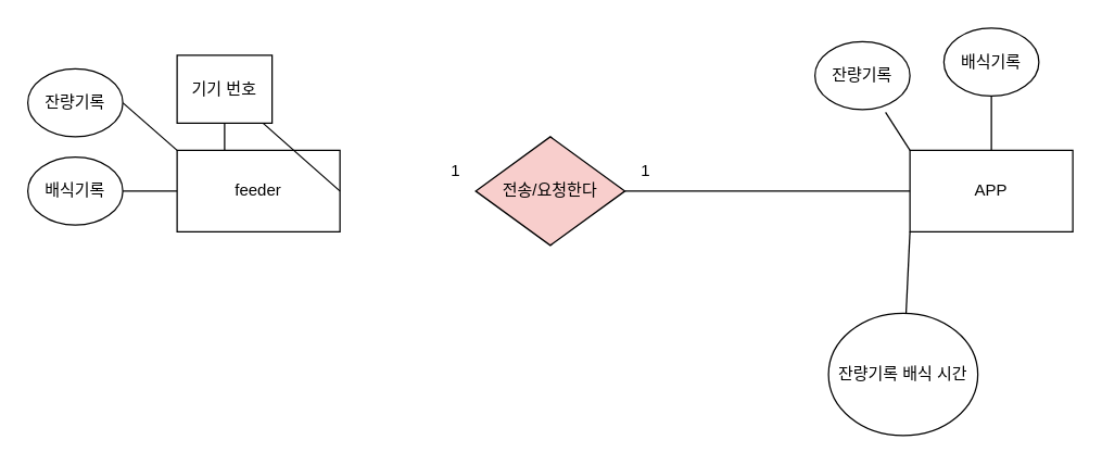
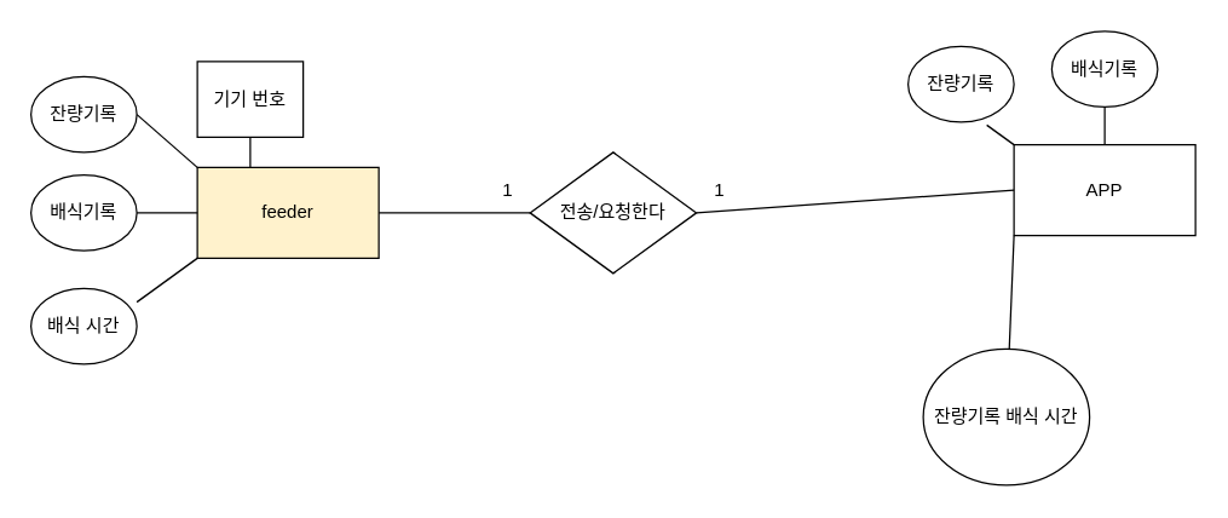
  <mxCell id="0" />
  <mxCell id="1" parent="0" />
- <mxCell id="2" value="APP" style="rounded=0;whiteSpace=wrap;html=1;" vertex="1" parent="1"><mxGeometry x="670" y="110" width="120" height="60" as="geometry" /></mxCell>
- <mxCell id="3" value="feeder" style="rounded=0;whiteSpace=wrap;html=1;" vertex="1" parent="1"><mxGeometry x="130" y="110" width="120" height="60" as="geometry" /></mxCell>
+ <mxCell id="2" value="APP" style="rounded=0;whiteSpace=wrap;html=1;" vertex="1" parent="1"><mxGeometry x="670" y="95" width="120" height="60" as="geometry" /></mxCell>
+ <mxCell id="3" value="feeder" style="rounded=0;whiteSpace=wrap;html=1;fillColor=#fff2cc;" vertex="1" parent="1"><mxGeometry x="130" y="110" width="120" height="60" as="geometry" /></mxCell>
  <mxCell id="4" value="배식기록" style="ellipse;whiteSpace=wrap;html=1;" vertex="1" parent="1"><mxGeometry x="695" y="20" width="70" height="50" as="geometry" /></mxCell>
  <mxCell id="5" value="잔량기록" style="ellipse;whiteSpace=wrap;html=1;" vertex="1" parent="1"><mxGeometry x="600" y="30" width="70" height="50" as="geometry" /></mxCell>
  <mxCell id="6" value="" style="endArrow=none;html=1;rounded=0;entryX=0.5;entryY=1;entryDx=0;entryDy=0;" edge="1" parent="1" source="2" target="4"><mxGeometry width="50" height="50" relative="1" as="geometry"><mxPoint x="200" y="230" as="sourcePoint" /><mxPoint x="250" y="180" as="targetPoint" /></mxGeometry></mxCell>
- <mxCell id="7" value="전송/요청한다" style="rhombus;whiteSpace=wrap;html=1;fillColor=#f8cecc;" vertex="1" parent="1"><mxGeometry x="350" y="100" width="110" height="80" as="geometry" /></mxCell>
+ <mxCell id="7" value="전송/요청한다" style="rhombus;whiteSpace=wrap;html=1;" vertex="1" parent="1"><mxGeometry x="350" y="100" width="110" height="80" as="geometry" /></mxCell>
  <mxCell id="8" value="" style="endArrow=none;html=1;rounded=0;entryX=0;entryY=0.5;entryDx=0;entryDy=0;exitX=1;exitY=0.5;exitDx=0;exitDy=0;" edge="1" parent="1" source="7" target="2"><mxGeometry width="50" height="50" relative="1" as="geometry"><mxPoint x="160" y="120" as="sourcePoint" /><mxPoint x="178" y="60" as="targetPoint" /></mxGeometry></mxCell>
  <mxCell id="9" value="1" style="text;html=1;align=center;verticalAlign=middle;resizable=0;points=[];autosize=1;strokeColor=none;fillColor=none;" vertex="1" parent="1"><mxGeometry x="320" y="110" width="30" height="30" as="geometry" /></mxCell>
  <mxCell id="10" value="1" style="text;html=1;align=center;verticalAlign=middle;resizable=0;points=[];autosize=1;strokeColor=none;fillColor=none;" vertex="1" parent="1"><mxGeometry x="460" y="110" width="30" height="30" as="geometry" /></mxCell>
- <mxCell id="11" value="" style="endArrow=none;html=1;rounded=0;exitX=1;exitY=0.5;exitDx=0;exitDy=0;" edge="1" parent="1" source="3" target="17"><mxGeometry width="50" height="50" relative="1" as="geometry"><mxPoint x="580" y="230" as="sourcePoint" /><mxPoint x="630" y="180" as="targetPoint" /></mxGeometry></mxCell>
+ <mxCell id="11" value="" style="endArrow=none;html=1;rounded=0;exitX=1;exitY=0.5;exitDx=0;exitDy=0;entryX=0;entryY=0.5;entryDx=0;entryDy=0;" edge="1" parent="1" source="3" target="7"><mxGeometry width="50" height="50" relative="1" as="geometry"><mxPoint x="580" y="230" as="sourcePoint" /><mxPoint x="630" y="180" as="targetPoint" /></mxGeometry></mxCell>
  <mxCell id="12" value="" style="endArrow=none;html=1;rounded=0;entryX=0;entryY=0;entryDx=0;entryDy=0;exitX=0.743;exitY=1.04;exitDx=0;exitDy=0;exitPerimeter=0;" edge="1" parent="1" source="5" target="2"><mxGeometry width="50" height="50" relative="1" as="geometry"><mxPoint x="640" y="70" as="sourcePoint" /><mxPoint x="740" y="80" as="targetPoint" /></mxGeometry></mxCell>
  <mxCell id="13" value="배식기록" style="ellipse;whiteSpace=wrap;html=1;" vertex="1" parent="1"><mxGeometry x="20" y="115" width="70" height="50" as="geometry" /></mxCell>
  <mxCell id="14" value="" style="endArrow=none;html=1;rounded=0;exitX=0;exitY=0.5;exitDx=0;exitDy=0;" edge="1" parent="1" source="3" target="13"><mxGeometry width="50" height="50" relative="1" as="geometry"><mxPoint x="580" y="230" as="sourcePoint" /><mxPoint x="630" y="180" as="targetPoint" /></mxGeometry></mxCell>
  <mxCell id="15" value="잔량기록" style="ellipse;whiteSpace=wrap;html=1;" vertex="1" parent="1"><mxGeometry x="20" y="50" width="70" height="50" as="geometry" /></mxCell>
  <mxCell id="16" value="" style="endArrow=none;html=1;rounded=0;exitX=0;exitY=0;exitDx=0;exitDy=0;entryX=1;entryY=0.5;entryDx=0;entryDy=0;" edge="1" parent="1" source="3" target="15"><mxGeometry width="50" height="50" relative="1" as="geometry"><mxPoint x="140" y="150" as="sourcePoint" /><mxPoint x="100" y="150" as="targetPoint" /></mxGeometry></mxCell>
  <mxCell id="17" value="기기 번호" style="whiteSpace=wrap;html=1;rounded=0;" vertex="1" parent="1"><mxGeometry x="130" y="40" width="70" height="50" as="geometry" /></mxCell>
  <mxCell id="18" value="" style="endArrow=none;html=1;rounded=0;entryX=0.5;entryY=1;entryDx=0;entryDy=0;" edge="1" parent="1" target="17"><mxGeometry width="50" height="50" relative="1" as="geometry"><mxPoint x="165" y="110" as="sourcePoint" /><mxPoint x="100" y="85" as="targetPoint" /></mxGeometry></mxCell>
+ <mxCell id="19" value="배식 시간" style="ellipse;whiteSpace=wrap;html=1;" vertex="1" parent="1"><mxGeometry x="20" y="190" width="70" height="50" as="geometry" /></mxCell>
+ <mxCell id="20" value="" style="endArrow=none;html=1;rounded=0;exitX=0;exitY=1;exitDx=0;exitDy=0;entryX=1;entryY=0.18;entryDx=0;entryDy=0;entryPerimeter=0;" edge="1" parent="1" source="3" target="19"><mxGeometry width="50" height="50" relative="1" as="geometry"><mxPoint x="140" y="150" as="sourcePoint" /><mxPoint x="100" y="150" as="targetPoint" /></mxGeometry></mxCell>
  <mxCell id="21" value="잔량기록 배식 시간" style="ellipse;whiteSpace=wrap;html=1;" vertex="1" parent="1"><mxGeometry x="610" y="230" width="110" height="90" as="geometry" /></mxCell>
  <mxCell id="22" value="" style="endArrow=none;html=1;rounded=0;entryX=0;entryY=1;entryDx=0;entryDy=0;" edge="1" parent="1" source="21" target="2"><mxGeometry width="50" height="50" relative="1" as="geometry"><mxPoint x="740" y="240" as="sourcePoint" /><mxPoint x="740" y="180" as="targetPoint" /></mxGeometry></mxCell>
